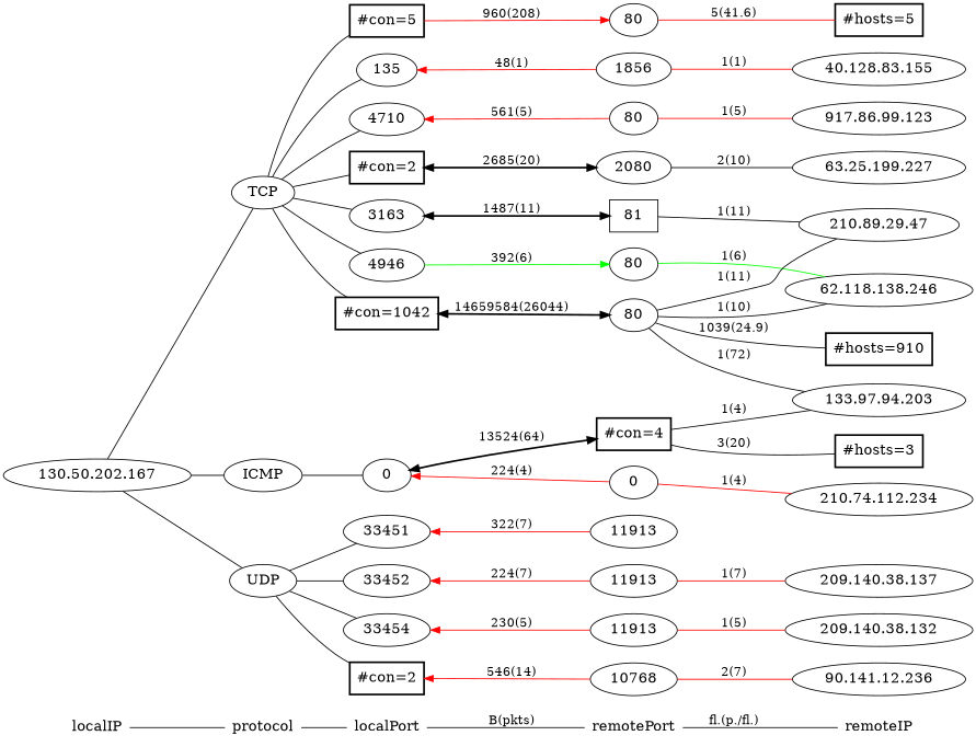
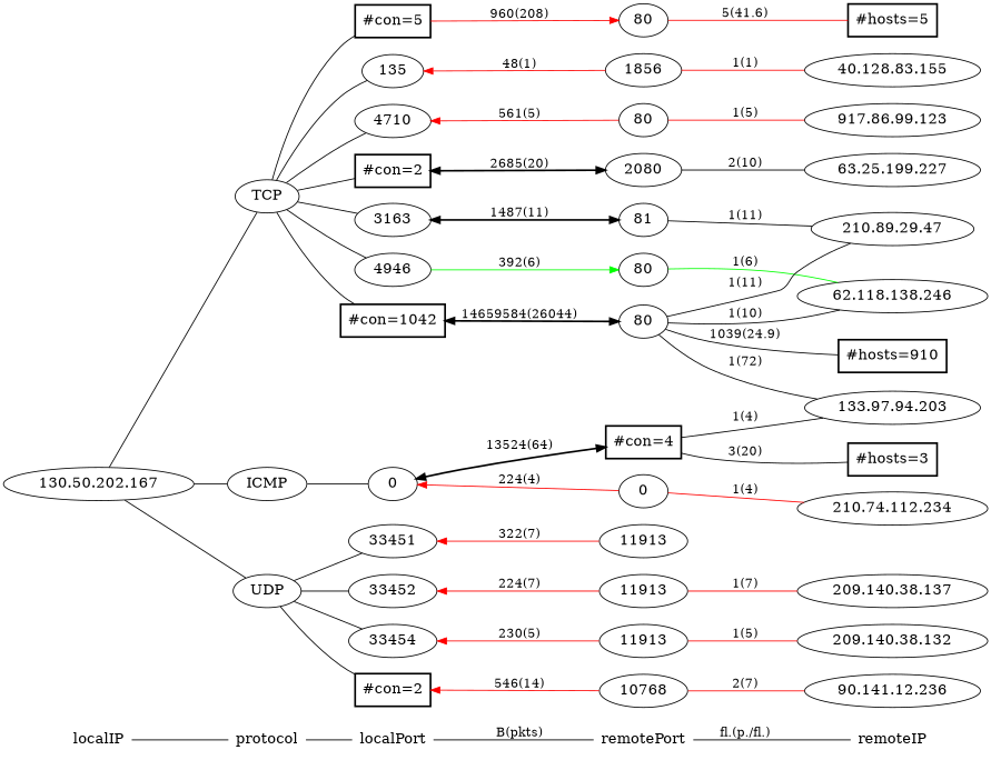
  graph {
    rankdir=LR
    node [fontsize=16 shape=ellipse]
    localIP [shape=plaintext]
    n2 [label="130.50.202.167"]
    protocol [shape=plaintext]
    n4 [label=TCP]
    n5 [label=ICMP]
    n6 [label=UDP]
    localPort [shape=plaintext]
    n8 [label=135]
    n9 [label=33451]
    n10 [label=3163]
    n11 [label=0]
    n12 [label=4710]
    n13 [label=4946]
    n14 [label=33452]
    n15 [label=33454]
    n16 [label="#con=2" shape=box style=bold]
    n17 [label="#con=2" shape=box style=bold]
    n18 [label="#con=1042" shape=box style=bold]
    n19 [label="#con=5" shape=box style=bold]
    remotePort [shape=plaintext]
    n21 [label=1856]
    n22 [label=80]
    n23 [label=80]
    n24 [label=11913]
    n25 [label=11913]
    n26 [label=0]
-   n27 [label=81 shape=box]
+   n27 [label=81]
    n28 [label=11913]
    n29 [label=80]
    n30 [label=2080]
    n31 [label=80]
    n32 [label=10768]
    n33 [label="#con=4" shape=box style=bold]
    remoteIP [shape=plaintext]
    n35 [label="63.25.199.227"]
    n36 [label="90.141.12.236"]
    n37 [label="133.97.94.203"]
    n38 [label="62.118.138.246"]
    n39 [label="210.89.29.47"]
    n40 [label="209.140.38.132"]
    n41 [label="40.128.83.155"]
    n42 [label="917.86.99.123"]
    n43 [label="209.140.38.137"]
    n44 [label="210.74.112.234"]
    n45 [label="#hosts=910" shape=box style=bold]
    n46 [label="#hosts=5" shape=box style=bold]
    n47 [label="#hosts=3" shape=box style=bold]
    subgraph sub_1 {
      rank=same
      localIP
      n2
    }
    subgraph sub_2 {
      rank=same
      protocol
      n4
      n5
      n6
    }
    subgraph sub_3 {
      rank=same
      localPort
      n8
      n9
      n10
      n11
      n12
      n13
      n14
      n15
      n16
      n17
      n18
      n19
    }
    subgraph sub_4 {
      rank=same
      remotePort
      n21
      n22
      n23
      n24
      n25
      n26
      n27
      n28
      n29
      n30
      n31
      n32
      n33
    }
    subgraph sub_5 {
      rank=same
      remoteIP
      n35
      n36
      n37
      n38
      n39
      n40
      n41
      n42
      n43
      n44
      n45
      n46
      n47
    }
    localIP -- protocol
    n2 -- n4
    n2 -- n5
    n2 -- n6
    protocol -- localPort
    n4 -- n8
    n4 -- n10
    n4 -- n12
    n4 -- n13
    n4 -- n17
    n4 -- n18
    n4 -- n19
    n5 -- n11
    n6 -- n9
    n6 -- n14
    n6 -- n15
    n6 -- n16
    localPort -- remotePort [label="B(pkts)"]
    n8 -- n21 [color=red dir=back label="48(1)"]
    n9 -- n25 [color=red dir=back label="322(7)"]
    n10 -- n27 [dir=both label="1487(11)" style=bold]
    n11 -- n26 [color=red dir=back label="224(4)"]
    n11 -- n33 [dir=both label="13524(64)" style=bold]
    n12 -- n23 [color=red dir=back label="561(5)"]
    n13 -- n22 [color=green dir=forward label="392(6)"]
    n14 -- n24 [color=red dir=back label="224(7)"]
    n15 -- n28 [color=red dir=back label="230(5)"]
    n16 -- n32 [color=red dir=back label="546(14)"]
    n17 -- n30 [dir=both label="2685(20)" style=bold]
    n18 -- n31 [dir=both label="14659584(26044)" style=bold]
    n19 -- n29 [color=red dir=forward label="960(208)"]
    remotePort -- remoteIP [label="fl.(p./fl.)"]
    n21 -- n41 [color=red label="1(1)"]
    n22 -- n38 [color=green label="1(6)"]
    n23 -- n42 [color=red label="1(5)"]
    n24 -- n43 [color=red label="1(7)"]
    n26 -- n44 [color=red label="1(4)"]
    n27 -- n39 [label="1(11)"]
    n28 -- n40 [color=red label="1(5)"]
    n29 -- n46 [color=red label="5(41.6)"]
    n30 -- n35 [label="2(10)"]
    n31 -- n37 [label="1(72)"]
    n31 -- n38 [label="1(10)"]
    n31 -- n39 [label="1(11)"]
    n31 -- n45 [label="1039(24.9)"]
    n32 -- n36 [color=red label="2(7)"]
    n33 -- n37 [label="1(4)"]
    n33 -- n47 [label="3(20)"]
  }
